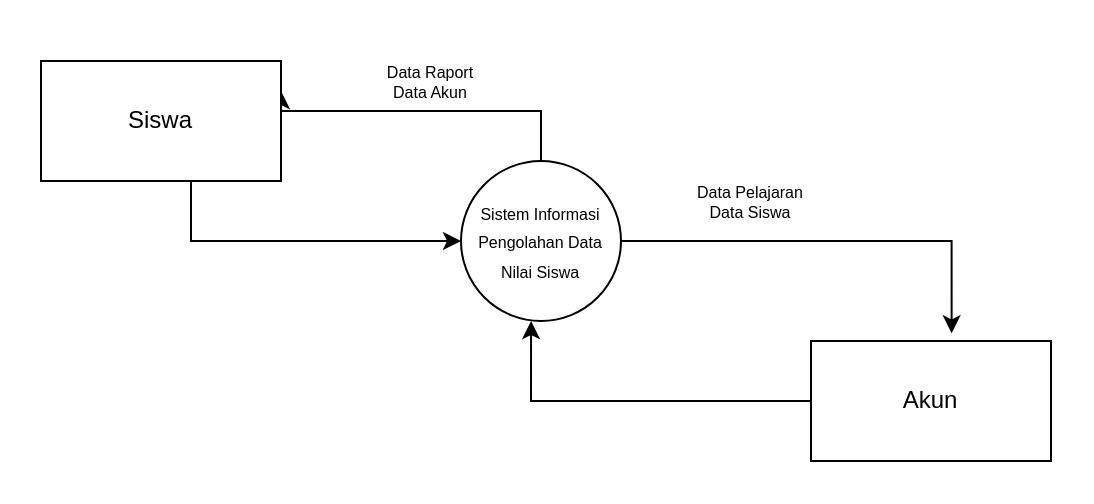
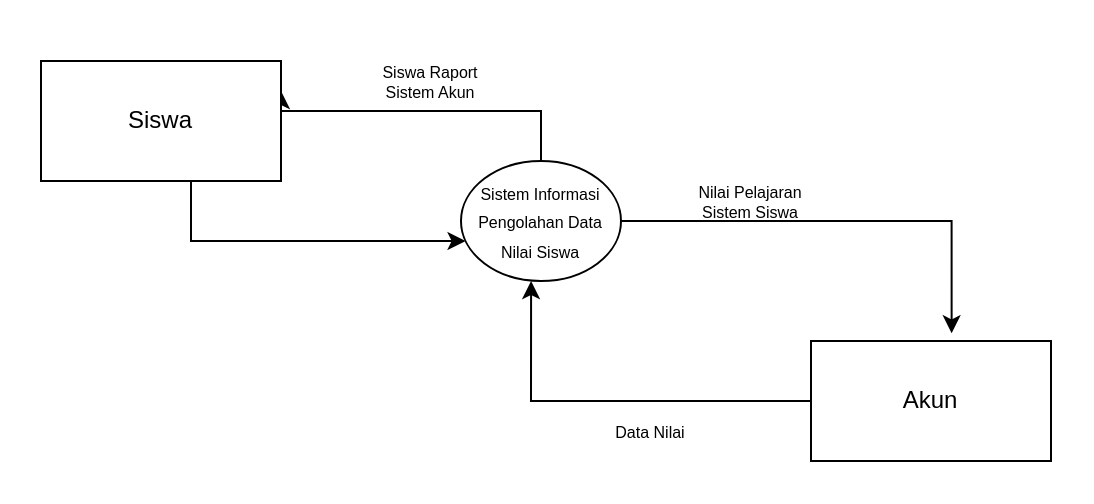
  <mxCell id="0" />
  <mxCell id="1" parent="0" />
  <mxCell id="2" style="edgeStyle=orthogonalEdgeStyle;rounded=0;orthogonalLoop=1;jettySize=auto;html=1;entryX=1;entryY=0.25;entryDx=0;entryDy=0;" edge="1" parent="1" source="4" target="6"><mxGeometry relative="1" as="geometry"><Array as="points"><mxPoint x="270" y="55" /></Array></mxGeometry></mxCell>
  <mxCell id="3" style="edgeStyle=orthogonalEdgeStyle;rounded=0;orthogonalLoop=1;jettySize=auto;html=1;entryX=0.586;entryY=-0.064;entryDx=0;entryDy=0;entryPerimeter=0;" edge="1" parent="1" source="4" target="10"><mxGeometry relative="1" as="geometry" /></mxCell>
- <mxCell id="4" value="&lt;font style=&quot;font-size: 8px;&quot;&gt;Sistem Informasi Pengolahan Data Nilai Siswa&lt;/font&gt;" style="ellipse;whiteSpace=wrap;html=1;aspect=fixed;" vertex="1" parent="1"><mxGeometry x="230" y="80" width="80" height="80" as="geometry" /></mxCell>
+ <mxCell id="4" value="&lt;font style=&quot;font-size: 8px;&quot;&gt;Sistem Informasi Pengolahan Data Nilai Siswa&lt;/font&gt;" style="ellipse;whiteSpace=wrap;html=1;aspect=fixed;" vertex="1" parent="1"><mxGeometry x="230" y="80" width="80" height="60" as="geometry" /></mxCell>
  <mxCell id="5" style="edgeStyle=orthogonalEdgeStyle;rounded=0;orthogonalLoop=1;jettySize=auto;html=1;" edge="1" parent="1" source="6" target="4"><mxGeometry relative="1" as="geometry"><Array as="points"><mxPoint x="95" y="120" /></Array></mxGeometry></mxCell>
  <mxCell id="6" value="Siswa" style="rounded=0;whiteSpace=wrap;html=1;" vertex="1" parent="1"><mxGeometry x="20" y="30" width="120" height="60" as="geometry" /></mxCell>
- <mxCell id="7" value="&lt;font style=&quot;font-size: 8px;&quot;&gt;Data Akun&lt;/font&gt;" style="text;strokeColor=none;align=center;fillColor=none;html=1;verticalAlign=middle;whiteSpace=wrap;rounded=0;" vertex="1" parent="1"><mxGeometry x="185" y="30" width="60" height="30" as="geometry" /></mxCell>
- <mxCell id="8" value="&lt;span style=&quot;font-size: 8px;&quot;&gt;Data Raport&lt;/span&gt;" style="text;strokeColor=none;align=center;fillColor=none;html=1;verticalAlign=middle;whiteSpace=wrap;rounded=0;" vertex="1" parent="1"><mxGeometry x="185" y="20" width="60" height="30" as="geometry" /></mxCell>
+ <mxCell id="7" value="&lt;font style=&quot;font-size: 8px;&quot;&gt;Sistem Akun&lt;/font&gt;" style="text;strokeColor=none;align=center;fillColor=none;html=1;verticalAlign=middle;whiteSpace=wrap;rounded=0;" vertex="1" parent="1"><mxGeometry x="185" y="30" width="60" height="30" as="geometry" /></mxCell>
+ <mxCell id="8" value="&lt;span style=&quot;font-size: 8px;&quot;&gt;Siswa Raport&lt;/span&gt;" style="text;strokeColor=none;align=center;fillColor=none;html=1;verticalAlign=middle;whiteSpace=wrap;rounded=0;" vertex="1" parent="1"><mxGeometry x="185" y="20" width="60" height="30" as="geometry" /></mxCell>
  <mxCell id="9" style="edgeStyle=orthogonalEdgeStyle;rounded=0;orthogonalLoop=1;jettySize=auto;html=1;entryX=0.438;entryY=1;entryDx=0;entryDy=0;entryPerimeter=0;" edge="1" parent="1" source="10" target="4"><mxGeometry relative="1" as="geometry" /></mxCell>
  <mxCell id="10" value="Akun" style="rounded=0;whiteSpace=wrap;html=1;" vertex="1" parent="1"><mxGeometry x="405" y="170" width="120" height="60" as="geometry" /></mxCell>
- <mxCell id="11" value="&lt;span style=&quot;font-size: 8px;&quot;&gt;Data Siswa&lt;/span&gt;" style="text;strokeColor=none;align=center;fillColor=none;html=1;verticalAlign=middle;whiteSpace=wrap;rounded=0;" vertex="1" parent="1"><mxGeometry x="345" y="90" width="60" height="30" as="geometry" /></mxCell>
- <mxCell id="12" value="&lt;span style=&quot;font-size: 8px;&quot;&gt;Data Pelajaran&lt;/span&gt;" style="text;strokeColor=none;align=center;fillColor=none;html=1;verticalAlign=middle;whiteSpace=wrap;rounded=0;" vertex="1" parent="1"><mxGeometry x="345" y="80" width="60" height="30" as="geometry" /></mxCell>
+ <mxCell id="11" value="&lt;span style=&quot;font-size: 8px;&quot;&gt;Sistem Siswa&lt;/span&gt;" style="text;strokeColor=none;align=center;fillColor=none;html=1;verticalAlign=middle;whiteSpace=wrap;rounded=0;" vertex="1" parent="1"><mxGeometry x="345" y="90" width="60" height="30" as="geometry" /></mxCell>
+ <mxCell id="12" value="&lt;span style=&quot;font-size: 8px;&quot;&gt;Nilai Pelajaran&lt;/span&gt;" style="text;strokeColor=none;align=center;fillColor=none;html=1;verticalAlign=middle;whiteSpace=wrap;rounded=0;" vertex="1" parent="1"><mxGeometry x="345" y="80" width="60" height="30" as="geometry" /></mxCell>
+ <mxCell id="13" value="&lt;span style=&quot;font-size: 8px;&quot;&gt;Data Nilai&lt;/span&gt;" style="text;strokeColor=none;align=center;fillColor=none;html=1;verticalAlign=middle;whiteSpace=wrap;rounded=0;" vertex="1" parent="1"><mxGeometry x="295" y="200" width="60" height="30" as="geometry" /></mxCell>
